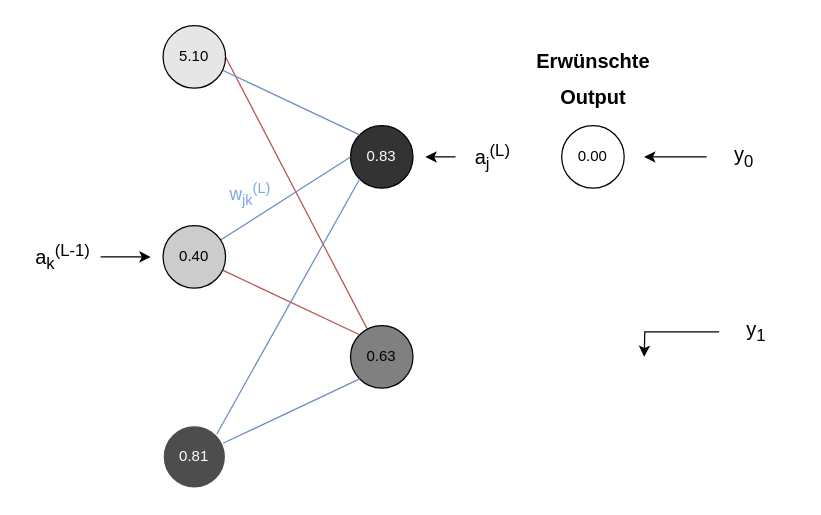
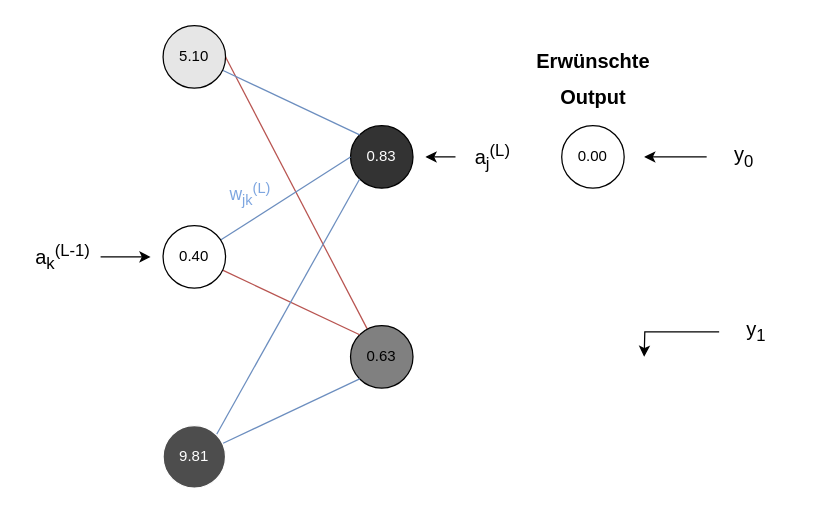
  <mxCell id="0" />
  <mxCell id="1" parent="0" />
  <mxCell id="2" value="&lt;font color=&quot;#ffffff&quot;&gt;0.83&lt;/font&gt;" style="ellipse;whiteSpace=wrap;html=1;aspect=fixed;strokeColor=#000000;fillColor=#333333;" vertex="1" parent="1"><mxGeometry x="280" y="100" width="50" height="50" as="geometry" /></mxCell>
  <mxCell id="3" style="rounded=0;orthogonalLoop=1;jettySize=auto;html=1;entryX=1;entryY=0.5;entryDx=0;entryDy=0;fillColor=#f8cecc;strokeColor=#b85450;endArrow=none;endFill=0;" edge="1" parent="1" source="4" target="12"><mxGeometry relative="1" as="geometry" /></mxCell>
  <mxCell id="4" value="0.63" style="ellipse;whiteSpace=wrap;html=1;aspect=fixed;strokeColor=#000000;fillColor=#808080;" vertex="1" parent="1"><mxGeometry x="280" y="260" width="50" height="50" as="geometry" /></mxCell>
  <mxCell id="5" style="rounded=0;orthogonalLoop=1;jettySize=auto;html=1;entryX=0;entryY=0;entryDx=0;entryDy=0;fillColor=#f8cecc;strokeColor=#b85450;endArrow=none;endFill=0;" edge="1" parent="1" source="7" target="4"><mxGeometry relative="1" as="geometry" /></mxCell>
  <mxCell id="6" style="rounded=0;orthogonalLoop=1;jettySize=auto;html=1;entryX=0;entryY=0.5;entryDx=0;entryDy=0;fillColor=#dae8fc;strokeColor=#6c8ebf;endArrow=none;endFill=0;" edge="1" parent="1" source="7" target="2"><mxGeometry relative="1" as="geometry" /></mxCell>
- <mxCell id="7" value="0.40" style="ellipse;whiteSpace=wrap;html=1;aspect=fixed;fillColor=#CCCCCC;" vertex="1" parent="1"><mxGeometry x="130" y="180" width="50" height="50" as="geometry" /></mxCell>
+ <mxCell id="7" value="0.40" style="ellipse;whiteSpace=wrap;html=1;aspect=fixed;fillColor=#ffffff;" vertex="1" parent="1"><mxGeometry x="130" y="180" width="50" height="50" as="geometry" /></mxCell>
  <mxCell id="8" style="rounded=0;orthogonalLoop=1;jettySize=auto;html=1;entryX=0;entryY=1;entryDx=0;entryDy=0;fillColor=#dae8fc;strokeColor=#6c8ebf;endArrow=none;endFill=0;" edge="1" parent="1" source="10" target="4"><mxGeometry relative="1" as="geometry" /></mxCell>
  <mxCell id="9" style="rounded=0;orthogonalLoop=1;jettySize=auto;html=1;exitX=1;exitY=0;exitDx=0;exitDy=0;entryX=0;entryY=1;entryDx=0;entryDy=0;fillColor=#dae8fc;strokeColor=#6c8ebf;endArrow=none;endFill=0;" edge="1" parent="1" source="10" target="2"><mxGeometry relative="1" as="geometry" /></mxCell>
- <mxCell id="10" value="&lt;font color=&quot;#ffffff&quot;&gt;0.81&lt;/font&gt;" style="ellipse;whiteSpace=wrap;html=1;aspect=fixed;strokeColor=#FFFFFF;fillColor=#4D4D4D;" vertex="1" parent="1"><mxGeometry x="130" y="340" width="50" height="50" as="geometry" /></mxCell>
+ <mxCell id="10" value="&lt;font color=&quot;#ffffff&quot;&gt;9.81&lt;/font&gt;" style="ellipse;whiteSpace=wrap;html=1;aspect=fixed;strokeColor=#FFFFFF;fillColor=#4D4D4D;" vertex="1" parent="1"><mxGeometry x="130" y="340" width="50" height="50" as="geometry" /></mxCell>
  <mxCell id="11" style="rounded=0;orthogonalLoop=1;jettySize=auto;html=1;entryX=0;entryY=0;entryDx=0;entryDy=0;fillColor=#dae8fc;strokeColor=#6c8ebf;endArrow=none;endFill=0;" edge="1" parent="1" source="12" target="2"><mxGeometry relative="1" as="geometry" /></mxCell>
  <mxCell id="12" value="5.10" style="ellipse;whiteSpace=wrap;html=1;aspect=fixed;fillColor=#E6E6E6;" vertex="1" parent="1"><mxGeometry x="130" y="20" width="50" height="50" as="geometry" /></mxCell>
  <mxCell id="13" value="0.00" style="ellipse;whiteSpace=wrap;html=1;aspect=fixed;fillColor=#FFFFFF;" vertex="1" parent="1"><mxGeometry x="449" y="100" width="50" height="50" as="geometry" /></mxCell>
  <mxCell id="14" value="&lt;font style=&quot;font-size: 16px;&quot;&gt;Erwünschte&lt;br&gt;Output&lt;br&gt;&lt;/font&gt;" style="text;strokeColor=none;fillColor=none;html=1;fontSize=24;fontStyle=1;verticalAlign=middle;align=center;" vertex="1" parent="1"><mxGeometry x="424" y="40" width="100" height="40" as="geometry" /></mxCell>
  <mxCell id="15" style="edgeStyle=orthogonalEdgeStyle;rounded=0;orthogonalLoop=1;jettySize=auto;html=1;" edge="1" parent="1" source="16"><mxGeometry relative="1" as="geometry"><mxPoint x="515" y="285" as="targetPoint" /></mxGeometry></mxCell>
  <mxCell id="16" value="&lt;font style=&quot;font-size: 16px;&quot;&gt;y&lt;sub&gt;1&lt;/sub&gt;&lt;/font&gt;" style="text;html=1;align=center;verticalAlign=middle;whiteSpace=wrap;rounded=0;" vertex="1" parent="1"><mxGeometry x="575" y="250" width="60" height="30" as="geometry" /></mxCell>
  <mxCell id="17" style="edgeStyle=orthogonalEdgeStyle;rounded=0;orthogonalLoop=1;jettySize=auto;html=1;" edge="1" parent="1" source="18"><mxGeometry relative="1" as="geometry"><mxPoint x="515" y="125" as="targetPoint" /></mxGeometry></mxCell>
  <mxCell id="18" value="&lt;font style=&quot;font-size: 16px;&quot;&gt;y&lt;sub&gt;0&lt;/sub&gt;&lt;/font&gt;" style="text;html=1;align=center;verticalAlign=middle;whiteSpace=wrap;rounded=0;" vertex="1" parent="1"><mxGeometry x="565" y="110" width="60" height="30" as="geometry" /></mxCell>
  <mxCell id="19" style="edgeStyle=orthogonalEdgeStyle;rounded=0;orthogonalLoop=1;jettySize=auto;html=1;" edge="1" parent="1" source="20"><mxGeometry relative="1" as="geometry"><mxPoint x="340" y="125" as="targetPoint" /></mxGeometry></mxCell>
  <mxCell id="20" value="&lt;font style=&quot;font-size: 16px;&quot;&gt;a&lt;sub&gt;j&lt;/sub&gt;&lt;sup&gt;(L)&lt;/sup&gt;&lt;/font&gt;" style="text;html=1;align=center;verticalAlign=middle;whiteSpace=wrap;rounded=0;" vertex="1" parent="1"><mxGeometry x="364" y="110" width="60" height="30" as="geometry" /></mxCell>
  <mxCell id="21" style="edgeStyle=orthogonalEdgeStyle;rounded=0;orthogonalLoop=1;jettySize=auto;html=1;" edge="1" parent="1" source="22"><mxGeometry relative="1" as="geometry"><mxPoint x="120" y="205" as="targetPoint" /></mxGeometry></mxCell>
  <mxCell id="22" value="&lt;font style=&quot;font-size: 16px;&quot;&gt;a&lt;sub&gt;k&lt;/sub&gt;&lt;sup&gt;(L-1)&lt;/sup&gt;&lt;/font&gt;" style="text;html=1;align=center;verticalAlign=middle;whiteSpace=wrap;rounded=0;" vertex="1" parent="1"><mxGeometry x="20" y="190" width="60" height="30" as="geometry" /></mxCell>
  <mxCell id="23" value="&lt;font color=&quot;#7ea6e0&quot; style=&quot;font-size: 14px;&quot;&gt;w&lt;sub&gt;jk&lt;/sub&gt;&lt;sup&gt;(L)&lt;/sup&gt;&lt;/font&gt;" style="text;html=1;align=center;verticalAlign=middle;whiteSpace=wrap;rounded=0;rotation=0;" vertex="1" parent="1"><mxGeometry x="170" y="140" width="60" height="30" as="geometry" /></mxCell>
